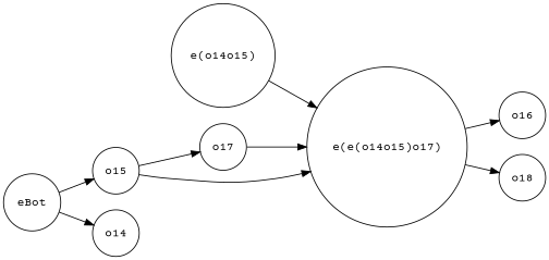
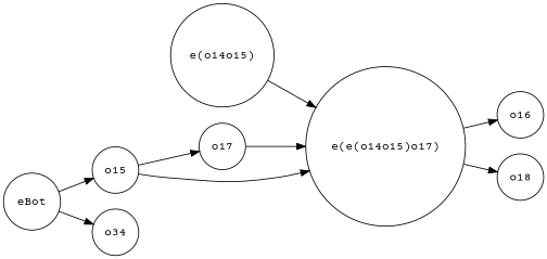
  strict digraph {
    fontname="Courier Prime"
    rankdir=LR
    node [fontname="Courier Prime" shape=circle]
    edge [fontname="Courier Prime"]
    o15
    o17
    "e(e(o14o15)o17)"
    "e(o14o15)"
    o16
    o18
    eBot
-   o14
+   o14 [label=o34]
    o15 -> o17
    o15 -> "e(e(o14o15)o17)"
    o17 -> "e(e(o14o15)o17)"
    "e(e(o14o15)o17)" -> o16
    "e(e(o14o15)o17)" -> o18
    "e(o14o15)" -> "e(e(o14o15)o17)"
    eBot -> o15
    eBot -> o14
  }
